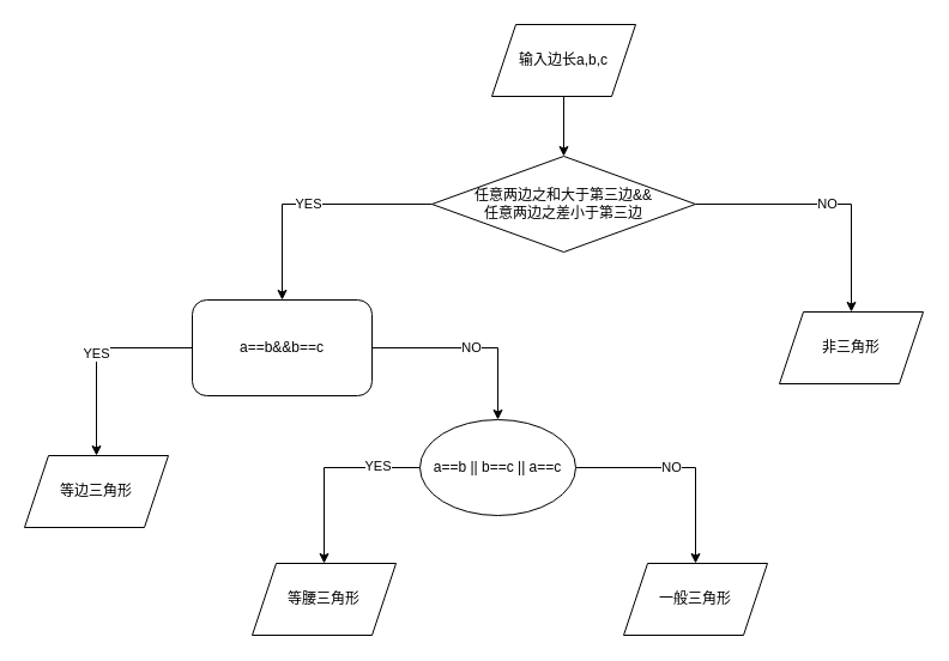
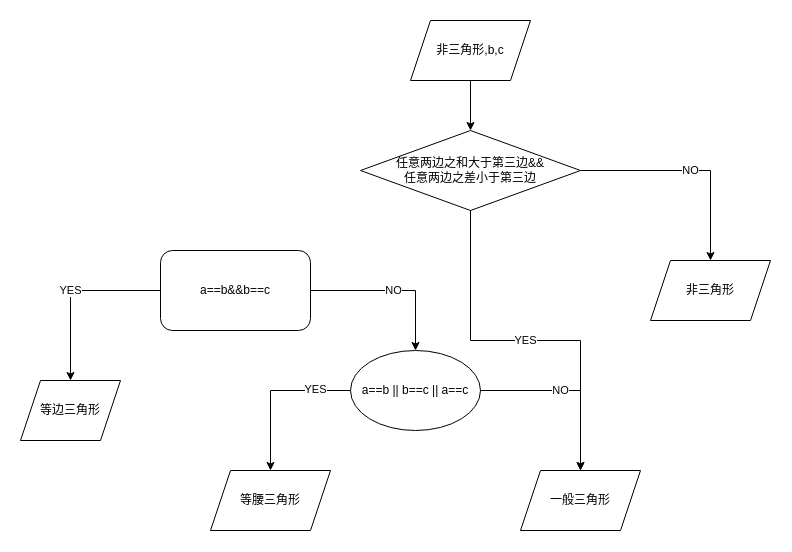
  <mxCell id="0" />
  <mxCell id="1" parent="0" />
- <mxCell id="2" value="输入边长a,b,c" style="shape=parallelogram;perimeter=parallelogramPerimeter;whiteSpace=wrap;html=1;fixedSize=1;" vertex="1" parent="1"><mxGeometry x="410" y="20" width="120" height="60" as="geometry" /></mxCell>
+ <mxCell id="2" value="非三角形,b,c" style="shape=parallelogram;perimeter=parallelogramPerimeter;whiteSpace=wrap;html=1;fixedSize=1;" vertex="1" parent="1"><mxGeometry x="410" y="20" width="120" height="60" as="geometry" /></mxCell>
  <mxCell id="3" value="" style="endArrow=classic;html=1;exitX=0.5;exitY=1;exitDx=0;exitDy=0;" edge="1" parent="1" source="2"><mxGeometry width="50" height="50" relative="1" as="geometry"><mxPoint x="450" y="230" as="sourcePoint" /><mxPoint x="470" y="130" as="targetPoint" /></mxGeometry></mxCell>
  <mxCell id="4" value="NO" style="edgeStyle=orthogonalEdgeStyle;rounded=0;orthogonalLoop=1;jettySize=auto;html=1;" edge="1" parent="1" source="6" target="7"><mxGeometry relative="1" as="geometry"><mxPoint x="710" y="250" as="targetPoint" /></mxGeometry></mxCell>
- <mxCell id="5" value="YES" style="edgeStyle=orthogonalEdgeStyle;rounded=0;orthogonalLoop=1;jettySize=auto;html=1;" edge="1" parent="1" source="6" target="10"><mxGeometry relative="1" as="geometry"><mxPoint x="190" y="250" as="targetPoint" /></mxGeometry></mxCell>
+ <mxCell id="5" value="YES" style="edgeStyle=orthogonalEdgeStyle;rounded=0;orthogonalLoop=1;jettySize=auto;html=1;" edge="1" parent="1" source="6" target="18"><mxGeometry relative="1" as="geometry"><mxPoint x="190" y="250" as="targetPoint" /></mxGeometry></mxCell>
  <mxCell id="6" value="任意两边之和大于第三边&amp;amp;&amp;amp;&lt;br&gt;任意两边之差小于第三边" style="rhombus;whiteSpace=wrap;html=1;" vertex="1" parent="1"><mxGeometry x="360" y="130" width="220" height="80" as="geometry" /></mxCell>
  <mxCell id="7" value="非三角形" style="shape=parallelogram;perimeter=parallelogramPerimeter;whiteSpace=wrap;html=1;fixedSize=1;" vertex="1" parent="1"><mxGeometry x="650" y="260" width="120" height="60" as="geometry" /></mxCell>
  <mxCell id="8" value="NO" style="edgeStyle=orthogonalEdgeStyle;rounded=0;orthogonalLoop=1;jettySize=auto;html=1;" edge="1" parent="1" source="10" target="16"><mxGeometry relative="1" as="geometry"><mxPoint x="390" y="390" as="targetPoint" /></mxGeometry></mxCell>
  <mxCell id="9" value="YES" style="edgeStyle=orthogonalEdgeStyle;rounded=0;orthogonalLoop=1;jettySize=auto;html=1;" edge="1" parent="1" source="10" target="11"><mxGeometry relative="1" as="geometry"><mxPoint x="120" y="410" as="targetPoint" /></mxGeometry></mxCell>
  <mxCell id="10" value="a==b&amp;amp;&amp;amp;b==c" style="whiteSpace=wrap;html=1;rounded=1;" vertex="1" parent="1"><mxGeometry x="160" y="250" width="150" height="80" as="geometry" /></mxCell>
- <mxCell id="11" value="等边三角形" style="shape=parallelogram;perimeter=parallelogramPerimeter;whiteSpace=wrap;html=1;fixedSize=1;" vertex="1" parent="1"><mxGeometry x="20" y="380" width="120" height="60" as="geometry" /></mxCell>
+ <mxCell id="11" value="等边三角形" style="shape=parallelogram;perimeter=parallelogramPerimeter;whiteSpace=wrap;html=1;fixedSize=1;" vertex="1" parent="1"><mxGeometry x="20" y="380" width="100" height="60" as="geometry" /></mxCell>
  <mxCell id="12" value="" style="edgeStyle=orthogonalEdgeStyle;rounded=0;orthogonalLoop=1;jettySize=auto;html=1;" edge="1" parent="1" source="16" target="17"><mxGeometry relative="1" as="geometry" /></mxCell>
  <mxCell id="13" value="YES" style="edgeLabel;html=1;align=center;verticalAlign=middle;resizable=0;points=[];" vertex="1" connectable="0" parent="12"><mxGeometry x="-0.55" y="-2" relative="1" as="geometry"><mxPoint as="offset" /></mxGeometry></mxCell>
  <mxCell id="14" value="" style="edgeStyle=orthogonalEdgeStyle;rounded=0;orthogonalLoop=1;jettySize=auto;html=1;" edge="1" parent="1" source="16" target="18"><mxGeometry relative="1" as="geometry" /></mxCell>
  <mxCell id="15" value="NO" style="edgeLabel;html=1;align=center;verticalAlign=middle;resizable=0;points=[];" vertex="1" connectable="0" parent="14"><mxGeometry x="-0.122" y="1" relative="1" as="geometry"><mxPoint as="offset" /></mxGeometry></mxCell>
  <mxCell id="16" value="a==b || b==c || a==c" style="ellipse;whiteSpace=wrap;html=1;" vertex="1" parent="1"><mxGeometry x="350" y="350" width="130" height="80" as="geometry" /></mxCell>
  <mxCell id="17" value="等腰三角形" style="shape=parallelogram;perimeter=parallelogramPerimeter;whiteSpace=wrap;html=1;fixedSize=1;" vertex="1" parent="1"><mxGeometry x="210" y="470" width="120" height="60" as="geometry" /></mxCell>
  <mxCell id="18" value="一般三角形" style="shape=parallelogram;perimeter=parallelogramPerimeter;whiteSpace=wrap;html=1;fixedSize=1;" vertex="1" parent="1"><mxGeometry x="520" y="470" width="120" height="60" as="geometry" /></mxCell>
